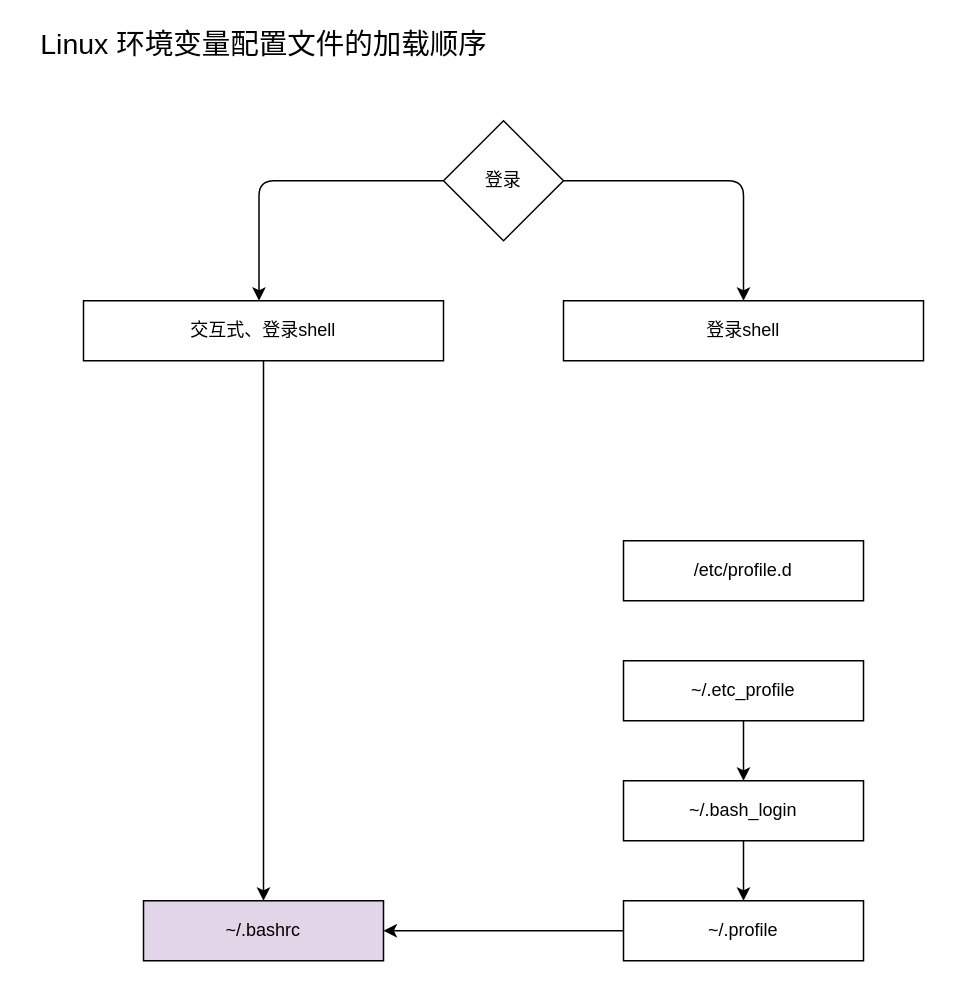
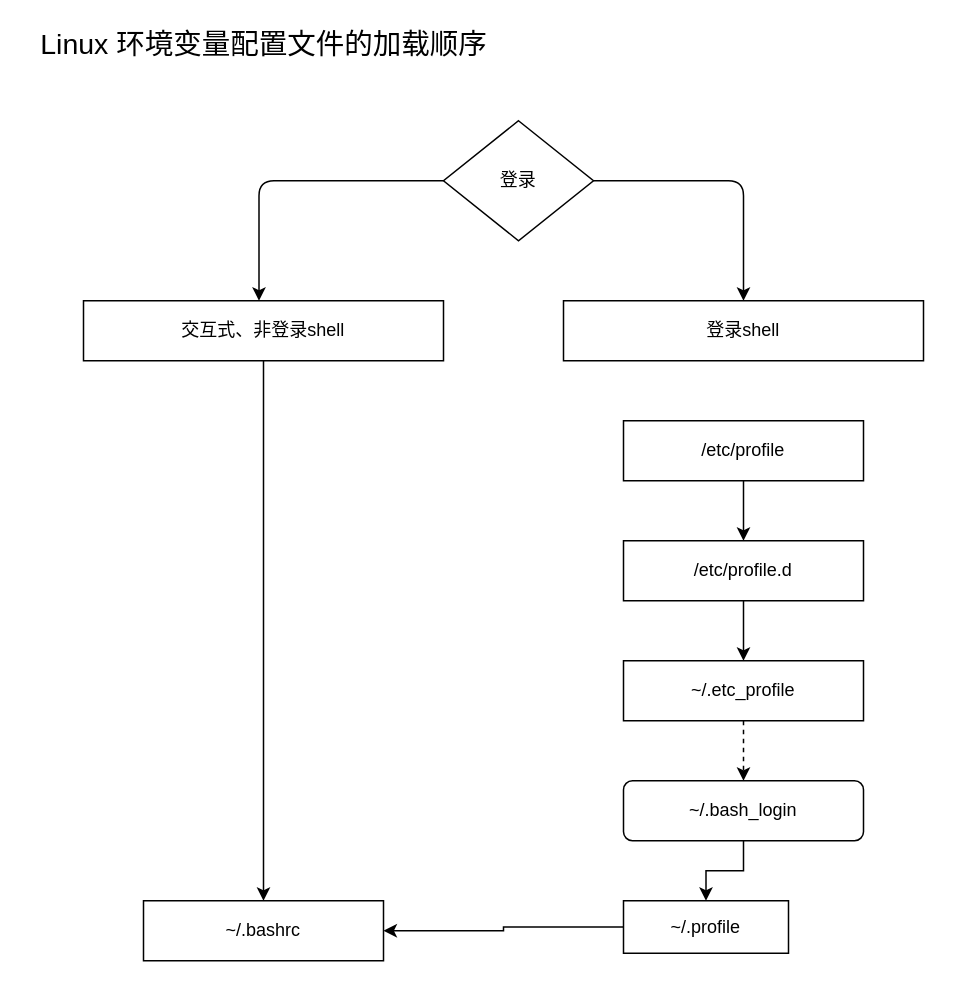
  <mxCell id="0" />
  <mxCell id="1" parent="0" />
- <mxCell id="2" value="登录" style="rhombus;whiteSpace=wrap;html=1;" vertex="1" parent="1"><mxGeometry x="295" y="80" width="80" height="80" as="geometry" /></mxCell>
+ <mxCell id="2" value="登录" style="rhombus;whiteSpace=wrap;html=1;" vertex="1" parent="1"><mxGeometry x="295" y="80" width="100" height="80" as="geometry" /></mxCell>
  <mxCell id="3" style="edgeStyle=orthogonalEdgeStyle;rounded=0;orthogonalLoop=1;jettySize=auto;html=1;" edge="1" parent="1" source="4" target="18"><mxGeometry relative="1" as="geometry" /></mxCell>
- <mxCell id="4" value="交互式、登录shell" style="rounded=0;whiteSpace=wrap;html=1;" vertex="1" parent="1"><mxGeometry x="55" y="200" width="240" height="40" as="geometry" /></mxCell>
+ <mxCell id="4" value="交互式、非登录shell" style="rounded=0;whiteSpace=wrap;html=1;" vertex="1" parent="1"><mxGeometry x="55" y="200" width="240" height="40" as="geometry" /></mxCell>
  <mxCell id="5" value="" style="endArrow=classic;html=1;exitX=1;exitY=0.5;exitDx=0;exitDy=0;" edge="1" parent="1" source="2"><mxGeometry width="50" height="50" relative="1" as="geometry"><mxPoint x="305" y="130" as="sourcePoint" /><mxPoint x="495" y="200" as="targetPoint" /><Array as="points"><mxPoint x="495" y="120" /></Array></mxGeometry></mxCell>
  <mxCell id="6" value="登录shell" style="rounded=0;whiteSpace=wrap;html=1;" vertex="1" parent="1"><mxGeometry x="375" y="200" width="240" height="40" as="geometry" /></mxCell>
  <mxCell id="7" value="" style="endArrow=classic;html=1;exitX=0;exitY=0.5;exitDx=0;exitDy=0;" edge="1" parent="1" source="2"><mxGeometry width="50" height="50" relative="1" as="geometry"><mxPoint x="405" y="470" as="sourcePoint" /><mxPoint x="172" y="200" as="targetPoint" /><Array as="points"><mxPoint x="172" y="120" /></Array></mxGeometry></mxCell>
+ <mxCell id="8" value="" style="edgeStyle=orthogonalEdgeStyle;rounded=0;orthogonalLoop=1;jettySize=auto;html=1;" edge="1" parent="1" source="9" target="11"><mxGeometry relative="1" as="geometry" /></mxCell>
+ <mxCell id="9" value="/etc/profile" style="whiteSpace=wrap;html=1;rounded=0;" vertex="1" parent="1"><mxGeometry x="415" y="280" width="160" height="40" as="geometry" /></mxCell>
+ <mxCell id="10" value="" style="edgeStyle=orthogonalEdgeStyle;rounded=0;orthogonalLoop=1;jettySize=auto;html=1;" edge="1" parent="1" source="11" target="13"><mxGeometry relative="1" as="geometry" /></mxCell>
  <mxCell id="11" value="/etc/profile.d" style="whiteSpace=wrap;html=1;rounded=0;" vertex="1" parent="1"><mxGeometry x="415" y="360" width="160" height="40" as="geometry" /></mxCell>
- <mxCell id="12" value="" style="edgeStyle=orthogonalEdgeStyle;rounded=0;orthogonalLoop=1;jettySize=auto;html=1;" edge="1" parent="1" source="13" target="15"><mxGeometry relative="1" as="geometry" /></mxCell>
+ <mxCell id="12" value="" style="edgeStyle=orthogonalEdgeStyle;rounded=0;orthogonalLoop=1;jettySize=auto;html=1;dashed=1;" edge="1" parent="1" source="13" target="15"><mxGeometry relative="1" as="geometry" /></mxCell>
  <mxCell id="13" value="~/.etc_profile" style="whiteSpace=wrap;html=1;rounded=0;" vertex="1" parent="1"><mxGeometry x="415" y="440" width="160" height="40" as="geometry" /></mxCell>
  <mxCell id="14" value="" style="edgeStyle=orthogonalEdgeStyle;rounded=0;orthogonalLoop=1;jettySize=auto;html=1;" edge="1" parent="1" source="15" target="17"><mxGeometry relative="1" as="geometry" /></mxCell>
- <mxCell id="15" value="~/.bash_login" style="whiteSpace=wrap;html=1;rounded=0;" vertex="1" parent="1"><mxGeometry x="415" y="520" width="160" height="40" as="geometry" /></mxCell>
+ <mxCell id="15" value="~/.bash_login" style="whiteSpace=wrap;html=1;rounded=1;" vertex="1" parent="1"><mxGeometry x="415" y="520" width="160" height="40" as="geometry" /></mxCell>
  <mxCell id="16" value="" style="edgeStyle=orthogonalEdgeStyle;rounded=0;orthogonalLoop=1;jettySize=auto;html=1;" edge="1" parent="1" source="17" target="18"><mxGeometry relative="1" as="geometry" /></mxCell>
- <mxCell id="17" value="~/.profile" style="whiteSpace=wrap;html=1;rounded=0;" vertex="1" parent="1"><mxGeometry x="415" y="600" width="160" height="40" as="geometry" /></mxCell>
- <mxCell id="18" value="~/.bashrc" style="whiteSpace=wrap;html=1;rounded=0;fillColor=#e1d5e7;" vertex="1" parent="1"><mxGeometry x="95" y="600" width="160" height="40" as="geometry" /></mxCell>
+ <mxCell id="17" value="~/.profile" style="whiteSpace=wrap;html=1;rounded=0;" vertex="1" parent="1"><mxGeometry x="415" y="600" width="110" height="35" as="geometry" /></mxCell>
+ <mxCell id="18" value="~/.bashrc" style="whiteSpace=wrap;html=1;rounded=0;" vertex="1" parent="1"><mxGeometry x="95" y="600" width="160" height="40" as="geometry" /></mxCell>
  <mxCell id="19" value="&lt;font style=&quot;font-size: 19px&quot;&gt;Linux 环境变量配置文件的加载顺序&lt;/font&gt;" style="text;html=1;align=center;verticalAlign=middle;resizable=0;points=[];autosize=1;strokeColor=none;" vertex="1" parent="1"><mxGeometry x="20" y="20" width="310" height="20" as="geometry" /></mxCell>
